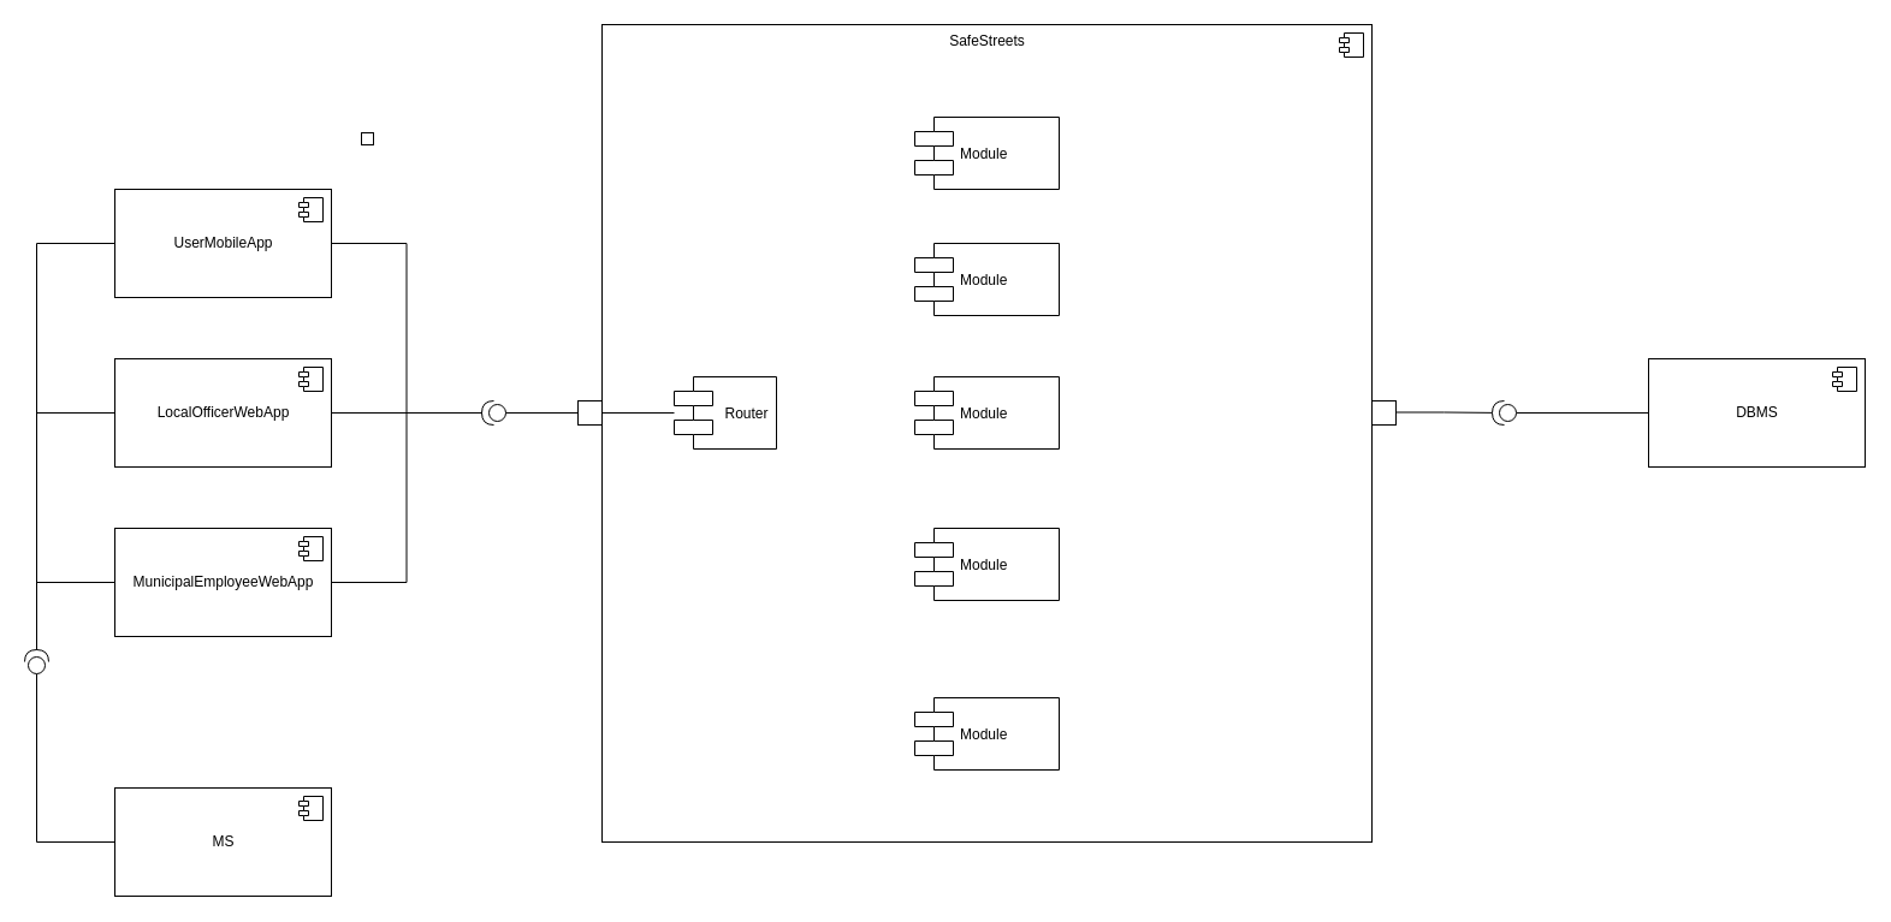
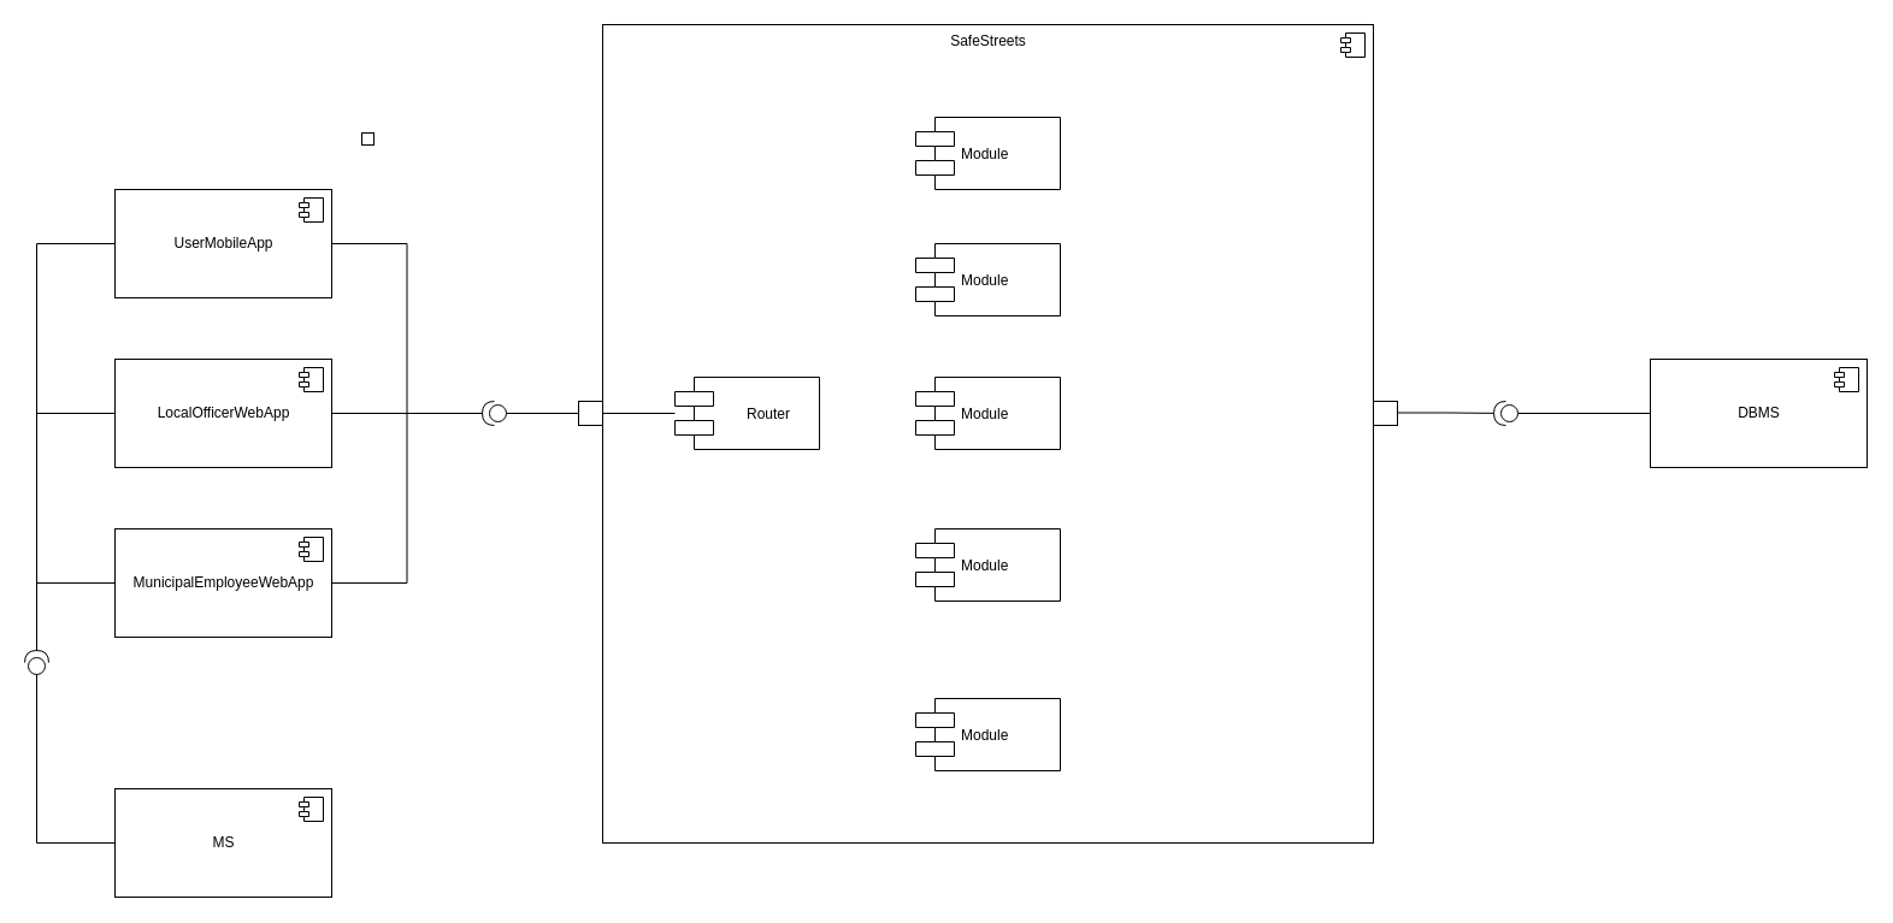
  <mxCell id="0" />
  <mxCell id="1" parent="0" />
  <mxCell id="2" value="SafeStreets" style="html=1;verticalAlign=top;" vertex="1" parent="1"><mxGeometry x="500" y="20" width="640" height="680" as="geometry" /></mxCell>
  <mxCell id="3" value="" style="shape=component;jettyWidth=8;jettyHeight=4;" vertex="1" parent="2"><mxGeometry x="1" width="20" height="20" relative="1" as="geometry"><mxPoint x="-27" y="7" as="offset" /></mxGeometry></mxCell>
  <mxCell id="4" value="Module" style="shape=component;align=left;spacingLeft=36;" vertex="1" parent="2"><mxGeometry x="260" y="77" width="120" height="60" as="geometry" /></mxCell>
  <mxCell id="5" value="Module" style="shape=component;align=left;spacingLeft=36;" vertex="1" parent="2"><mxGeometry x="260" y="182" width="120" height="60" as="geometry" /></mxCell>
  <mxCell id="6" value="Module" style="shape=component;align=left;spacingLeft=36;" vertex="1" parent="2"><mxGeometry x="260" y="293" width="120" height="60" as="geometry" /></mxCell>
  <mxCell id="7" value="Module" style="shape=component;align=left;spacingLeft=36;" vertex="1" parent="2"><mxGeometry x="260" y="419" width="120" height="60" as="geometry" /></mxCell>
  <mxCell id="8" value="Module" style="shape=component;align=left;spacingLeft=36;" vertex="1" parent="2"><mxGeometry x="260" y="560" width="120" height="60" as="geometry" /></mxCell>
  <mxCell id="9" style="edgeStyle=orthogonalEdgeStyle;rounded=0;orthogonalLoop=1;jettySize=auto;html=1;entryX=1;entryY=0.5;entryDx=0;entryDy=0;entryPerimeter=0;endArrow=none;endFill=0;startArrow=none;startFill=0;exitX=1;exitY=0.5;exitDx=0;exitDy=0;" parent="1" source="24" target="12" edge="1"><mxGeometry relative="1" as="geometry"><mxPoint x="260" y="228" as="sourcePoint" /><mxPoint x="400" y="343" as="targetPoint" /></mxGeometry></mxCell>
  <mxCell id="10" style="edgeStyle=orthogonalEdgeStyle;rounded=0;orthogonalLoop=1;jettySize=auto;html=1;entryX=1;entryY=0.5;entryDx=0;entryDy=0;entryPerimeter=0;startArrow=none;startFill=0;endArrow=none;endFill=0;exitX=1;exitY=0.5;exitDx=0;exitDy=0;" parent="1" source="27" target="12" edge="1"><mxGeometry relative="1" as="geometry"><mxPoint x="260" y="343" as="sourcePoint" /><mxPoint x="400" y="343" as="targetPoint" /></mxGeometry></mxCell>
  <mxCell id="11" style="edgeStyle=orthogonalEdgeStyle;rounded=0;orthogonalLoop=1;jettySize=auto;html=1;entryX=1;entryY=0.5;entryDx=0;entryDy=0;entryPerimeter=0;startArrow=none;startFill=0;endArrow=none;endFill=0;exitX=1;exitY=0.5;exitDx=0;exitDy=0;" parent="1" source="29" target="12" edge="1"><mxGeometry relative="1" as="geometry"><mxPoint x="260" y="459" as="sourcePoint" /><mxPoint x="400" y="343" as="targetPoint" /></mxGeometry></mxCell>
  <mxCell id="12" value="" style="shape=providedRequiredInterface;html=1;verticalLabelPosition=bottom;rotation=-180;" parent="1" vertex="1"><mxGeometry x="400" y="333" width="20" height="20" as="geometry" /></mxCell>
  <mxCell id="13" style="edgeStyle=orthogonalEdgeStyle;rounded=0;orthogonalLoop=1;jettySize=auto;html=1;entryX=1;entryY=0.5;entryDx=0;entryDy=0;entryPerimeter=0;startArrow=none;startFill=0;endArrow=none;endFill=0;fontSize=8;exitX=0;exitY=0.5;exitDx=0;exitDy=0;" parent="1" source="24" target="19" edge="1"><mxGeometry relative="1" as="geometry"><mxPoint x="110" y="228" as="sourcePoint" /></mxGeometry></mxCell>
  <mxCell id="14" style="edgeStyle=orthogonalEdgeStyle;rounded=0;orthogonalLoop=1;jettySize=auto;html=1;entryX=1;entryY=0.5;entryDx=0;entryDy=0;entryPerimeter=0;startArrow=none;startFill=0;endArrow=none;endFill=0;fontSize=8;exitX=0;exitY=0.5;exitDx=0;exitDy=0;" parent="1" source="27" target="19" edge="1"><mxGeometry relative="1" as="geometry"><mxPoint x="110" y="343" as="sourcePoint" /></mxGeometry></mxCell>
  <mxCell id="15" style="edgeStyle=orthogonalEdgeStyle;rounded=0;orthogonalLoop=1;jettySize=auto;html=1;entryX=1;entryY=0.5;entryDx=0;entryDy=0;entryPerimeter=0;startArrow=none;startFill=0;endArrow=none;endFill=0;fontSize=8;exitX=0;exitY=0.5;exitDx=0;exitDy=0;" parent="1" source="29" target="19" edge="1"><mxGeometry relative="1" as="geometry"><mxPoint x="110" y="459" as="sourcePoint" /></mxGeometry></mxCell>
  <mxCell id="16" style="edgeStyle=orthogonalEdgeStyle;rounded=0;orthogonalLoop=1;jettySize=auto;html=1;entryX=0;entryY=0.5;entryDx=0;entryDy=0;entryPerimeter=0;startArrow=none;startFill=0;endArrow=none;endFill=0;" parent="1" source="17" target="12" edge="1"><mxGeometry relative="1" as="geometry" /></mxCell>
- <mxCell id="17" value="Router" style="shape=component;align=center;spacingLeft=36;" parent="1" vertex="1"><mxGeometry x="560" y="313" width="85" height="60" as="geometry" /></mxCell>
+ <mxCell id="17" value="Router" style="shape=component;align=center;spacingLeft=36;" parent="1" vertex="1"><mxGeometry x="560" y="313" width="120" height="60" as="geometry" /></mxCell>
  <mxCell id="18" style="edgeStyle=orthogonalEdgeStyle;rounded=0;orthogonalLoop=1;jettySize=auto;html=1;entryX=0;entryY=0.5;entryDx=0;entryDy=0;entryPerimeter=0;startArrow=none;startFill=0;endArrow=none;endFill=0;fontSize=8;exitX=0;exitY=0.5;exitDx=0;exitDy=0;" parent="1" source="31" target="19" edge="1"><mxGeometry relative="1" as="geometry"><mxPoint x="125" y="690" as="sourcePoint" /></mxGeometry></mxCell>
  <mxCell id="19" value="" style="shape=providedRequiredInterface;html=1;verticalLabelPosition=bottom;fontSize=8;align=center;rotation=-90;" parent="1" vertex="1"><mxGeometry x="20" y="540" width="20" height="20" as="geometry" /></mxCell>
  <mxCell id="20" style="edgeStyle=orthogonalEdgeStyle;rounded=0;orthogonalLoop=1;jettySize=auto;html=1;entryX=0;entryY=0.5;entryDx=0;entryDy=0;entryPerimeter=0;startArrow=none;startFill=0;endArrow=none;endFill=0;fontSize=8;exitX=0;exitY=0.5;exitDx=0;exitDy=0;" parent="1" source="33" target="21" edge="1"><mxGeometry relative="1" as="geometry"><mxPoint x="1415" y="343.667" as="sourcePoint" /></mxGeometry></mxCell>
  <mxCell id="21" value="" style="shape=providedRequiredInterface;html=1;verticalLabelPosition=bottom;fontSize=8;align=center;rotation=180;" parent="1" vertex="1"><mxGeometry x="1240" y="333" width="20" height="20" as="geometry" /></mxCell>
  <mxCell id="22" value="" style="whiteSpace=wrap;html=1;aspect=fixed;align=center;" vertex="1" parent="1"><mxGeometry x="300" y="110" width="10" height="10" as="geometry" /></mxCell>
  <mxCell id="23" value="" style="whiteSpace=wrap;html=1;aspect=fixed;" vertex="1" parent="1"><mxGeometry x="480" y="333" width="20" height="20" as="geometry" /></mxCell>
  <mxCell id="24" value="UserMobileApp" style="html=1;align=center;" vertex="1" parent="1"><mxGeometry x="95" y="157" width="180" height="90" as="geometry" /></mxCell>
  <mxCell id="25" value="" style="shape=component;jettyWidth=8;jettyHeight=4;align=center;" vertex="1" parent="24"><mxGeometry x="1" width="20" height="20" relative="1" as="geometry"><mxPoint x="-27" y="7" as="offset" /></mxGeometry></mxCell>
  <mxCell id="26" value="&lt;span style=&quot;color: rgba(0 , 0 , 0 , 0) ; font-family: monospace ; font-size: 0px&quot;&gt;%3CmxGraphModel%3E%3Croot%3E%3CmxCell%20id%3D%220%22%2F%3E%3CmxCell%20id%3D%221%22%20parent%3D%220%22%2F%3E%3CmxCell%20id%3D%222%22%20value%3D%22%26amp%3Blaquo%3BAnnotation%26amp%3Braquo%3B%26lt%3Bbr%2F%26gt%3B%26lt%3Bb%26gt%3BComponent%26lt%3B%2Fb%26gt%3B%22%20style%3D%22html%3D1%3B%22%20vertex%3D%221%22%20parent%3D%221%22%3E%3CmxGeometry%20x%3D%22155%22%20y%3D%22270%22%20width%3D%22180%22%20height%3D%2290%22%20as%3D%22geometry%22%2F%3E%3C%2FmxCell%3E%3CmxCell%20id%3D%223%22%20value%3D%22%22%20style%3D%22shape%3Dcomponent%3BjettyWidth%3D8%3BjettyHeight%3D4%3B%22%20vertex%3D%221%22%20parent%3D%222%22%3E%3CmxGeometry%20x%3D%221%22%20width%3D%2220%22%20height%3D%2220%22%20relative%3D%221%22%20as%3D%22geometry%22%3E%3CmxPoint%20x%3D%22-27%22%20y%3D%227%22%20as%3D%22offset%22%2F%3E%3C%2FmxGeometry%3E%3C%2FmxCell%3E%3C%2Froot%3E%3C%2FmxGraphModel%3E&lt;/span&gt;" style="text;html=1;resizable=0;points=[];autosize=1;align=center;verticalAlign=top;spacingTop=-4;" vertex="1" parent="1"><mxGeometry x="109" y="453" width="20" height="20" as="geometry" /></mxCell>
  <mxCell id="27" value="LocalOfficerWebApp" style="html=1;align=center;" vertex="1" parent="1"><mxGeometry x="95" y="298" width="180" height="90" as="geometry" /></mxCell>
  <mxCell id="28" value="" style="shape=component;jettyWidth=8;jettyHeight=4;align=center;" vertex="1" parent="27"><mxGeometry x="1" width="20" height="20" relative="1" as="geometry"><mxPoint x="-27" y="7" as="offset" /></mxGeometry></mxCell>
  <mxCell id="29" value="MunicipalEmployeeWebApp" style="html=1;align=center;" vertex="1" parent="1"><mxGeometry x="95" y="439" width="180" height="90" as="geometry" /></mxCell>
  <mxCell id="30" value="" style="shape=component;jettyWidth=8;jettyHeight=4;align=center;" vertex="1" parent="29"><mxGeometry x="1" width="20" height="20" relative="1" as="geometry"><mxPoint x="-27" y="7" as="offset" /></mxGeometry></mxCell>
  <mxCell id="31" value="MS" style="html=1;" vertex="1" parent="1"><mxGeometry x="95" y="655" width="180" height="90" as="geometry" /></mxCell>
  <mxCell id="32" value="" style="shape=component;jettyWidth=8;jettyHeight=4;" vertex="1" parent="31"><mxGeometry x="1" width="20" height="20" relative="1" as="geometry"><mxPoint x="-27" y="7" as="offset" /></mxGeometry></mxCell>
  <mxCell id="33" value="DBMS" style="html=1;align=center;" vertex="1" parent="1"><mxGeometry x="1370" y="298" width="180" height="90" as="geometry" /></mxCell>
  <mxCell id="34" value="" style="shape=component;jettyWidth=8;jettyHeight=4;" vertex="1" parent="33"><mxGeometry x="1" width="20" height="20" relative="1" as="geometry"><mxPoint x="-27" y="7" as="offset" /></mxGeometry></mxCell>
  <mxCell id="35" value="" style="whiteSpace=wrap;html=1;aspect=fixed;" vertex="1" parent="1"><mxGeometry x="1140" y="333" width="20" height="20" as="geometry" /></mxCell>
  <mxCell id="36" style="edgeStyle=orthogonalEdgeStyle;rounded=0;orthogonalLoop=1;jettySize=auto;html=1;entryX=1;entryY=0.475;entryDx=0;entryDy=0;entryPerimeter=0;endArrow=none;endFill=0;" edge="1" parent="1" source="21" target="35"><mxGeometry relative="1" as="geometry"><mxPoint x="1240" y="343" as="sourcePoint" /><mxPoint x="1140" y="343" as="targetPoint" /><Array as="points"><mxPoint x="1200" y="343" /></Array></mxGeometry></mxCell>
